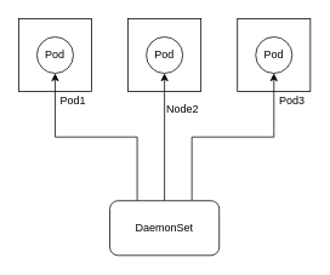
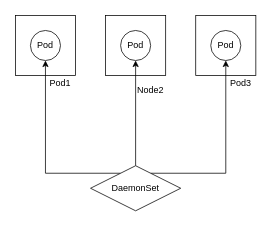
  <mxCell id="0" />
  <mxCell id="1" parent="0" />
  <mxCell id="2" value="" style="whiteSpace=wrap;html=1;aspect=fixed;" vertex="1" parent="1"><mxGeometry x="20" y="20" width="80" height="80" as="geometry" /></mxCell>
  <mxCell id="3" value="Pod" style="ellipse;whiteSpace=wrap;html=1;aspect=fixed;" vertex="1" parent="1"><mxGeometry x="40" y="40" width="40" height="40" as="geometry" /></mxCell>
  <mxCell id="4" value="Pod1" style="text;html=1;strokeColor=none;fillColor=none;align=center;verticalAlign=middle;whiteSpace=wrap;rounded=0;" vertex="1" parent="1"><mxGeometry x="60" y="100" width="40" height="20" as="geometry" /></mxCell>
  <mxCell id="5" value="" style="whiteSpace=wrap;html=1;aspect=fixed;" vertex="1" parent="1"><mxGeometry x="140" y="20" width="80" height="80" as="geometry" /></mxCell>
  <mxCell id="6" value="Pod" style="ellipse;whiteSpace=wrap;html=1;aspect=fixed;" vertex="1" parent="1"><mxGeometry x="160" y="40" width="40" height="40" as="geometry" /></mxCell>
  <mxCell id="7" value="Node2" style="text;html=1;strokeColor=none;fillColor=none;align=center;verticalAlign=middle;whiteSpace=wrap;rounded=0;" vertex="1" parent="1"><mxGeometry x="180" y="110" width="40" height="20" as="geometry" /></mxCell>
  <mxCell id="8" value="" style="whiteSpace=wrap;html=1;aspect=fixed;" vertex="1" parent="1"><mxGeometry x="260" y="20" width="80" height="80" as="geometry" /></mxCell>
  <mxCell id="9" value="Pod" style="ellipse;whiteSpace=wrap;html=1;aspect=fixed;" vertex="1" parent="1"><mxGeometry x="280" y="40" width="40" height="40" as="geometry" /></mxCell>
  <mxCell id="10" value="Pod3" style="text;html=1;strokeColor=none;fillColor=none;align=center;verticalAlign=middle;whiteSpace=wrap;rounded=0;" vertex="1" parent="1"><mxGeometry x="300" y="100" width="40" height="20" as="geometry" /></mxCell>
  <mxCell id="11" style="edgeStyle=orthogonalEdgeStyle;rounded=0;orthogonalLoop=1;jettySize=auto;html=1;exitX=0.25;exitY=0;exitDx=0;exitDy=0;" edge="1" parent="1" source="14" target="3"><mxGeometry relative="1" as="geometry" /></mxCell>
  <mxCell id="12" style="edgeStyle=orthogonalEdgeStyle;rounded=0;orthogonalLoop=1;jettySize=auto;html=1;exitX=0.5;exitY=0;exitDx=0;exitDy=0;entryX=0.5;entryY=1;entryDx=0;entryDy=0;" edge="1" parent="1" source="14" target="6"><mxGeometry relative="1" as="geometry" /></mxCell>
  <mxCell id="13" style="edgeStyle=orthogonalEdgeStyle;rounded=0;orthogonalLoop=1;jettySize=auto;html=1;exitX=0.75;exitY=0;exitDx=0;exitDy=0;entryX=0.5;entryY=1;entryDx=0;entryDy=0;" edge="1" parent="1" source="14" target="9"><mxGeometry relative="1" as="geometry" /></mxCell>
- <mxCell id="14" value="DaemonSet" style="rounded=1;whiteSpace=wrap;html=1;" vertex="1" parent="1"><mxGeometry x="120" y="220" width="120" height="60" as="geometry" /></mxCell>
+ <mxCell id="14" value="DaemonSet" style="rhombus;whiteSpace=wrap;html=1;" vertex="1" parent="1"><mxGeometry x="120" y="220" width="120" height="60" as="geometry" /></mxCell>
